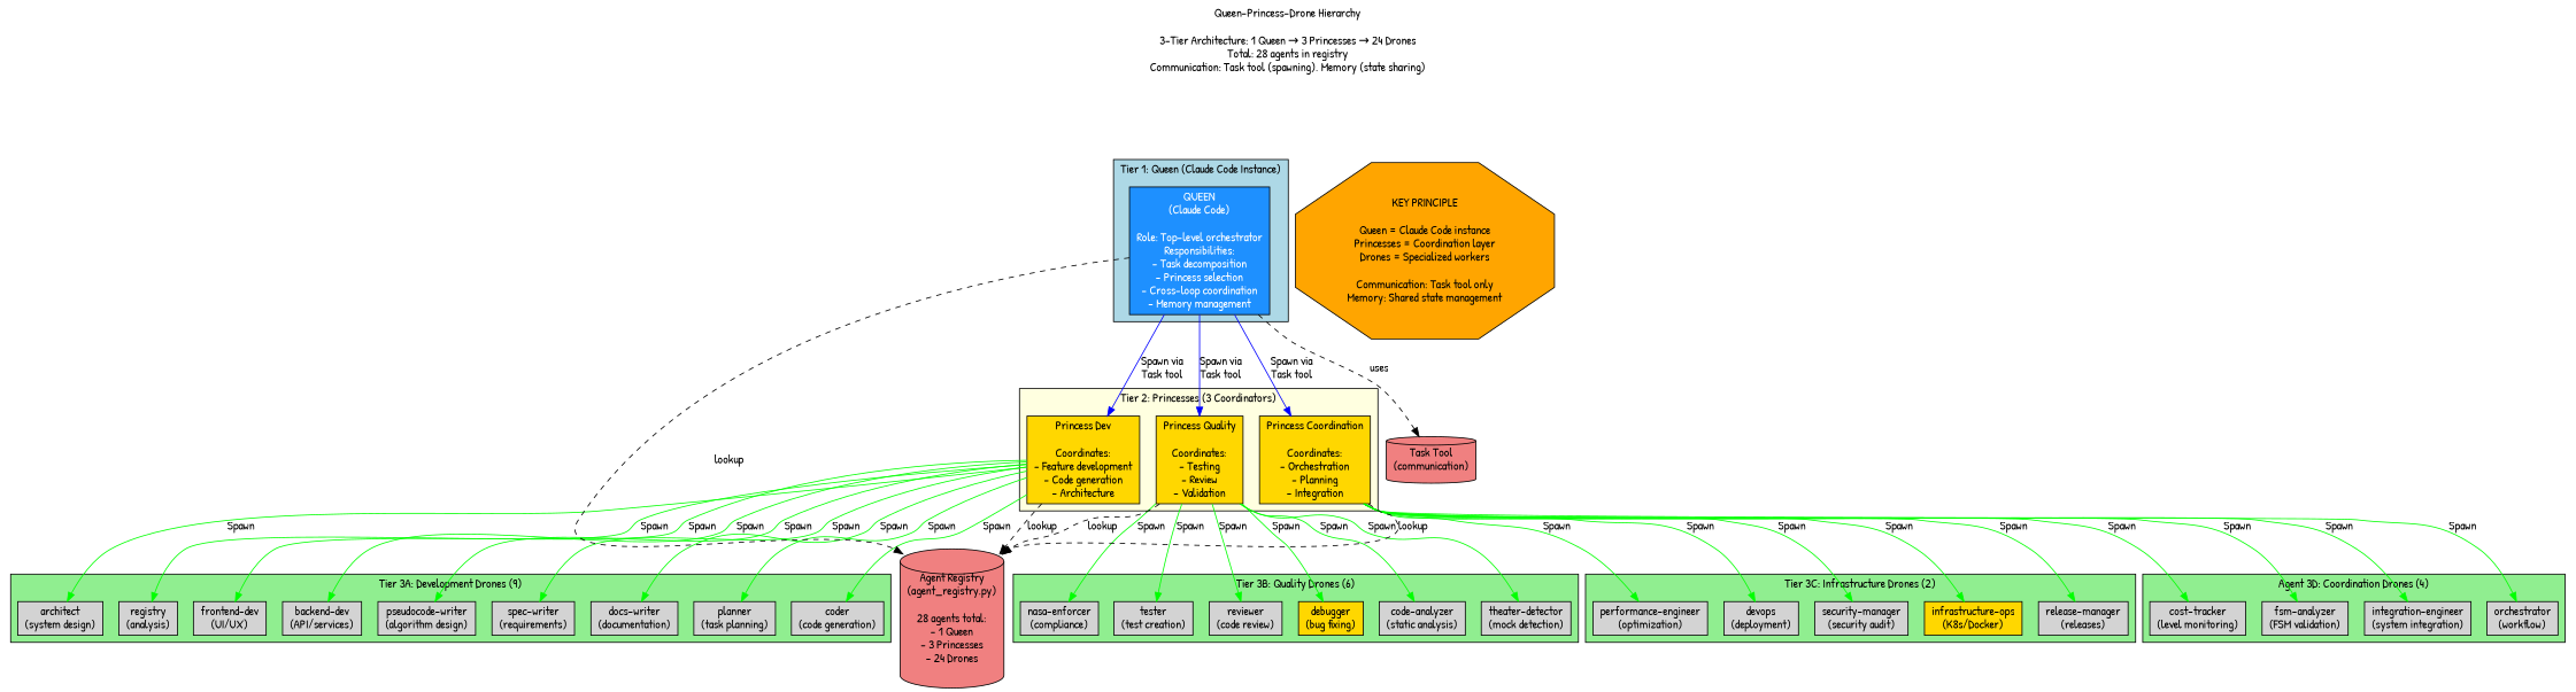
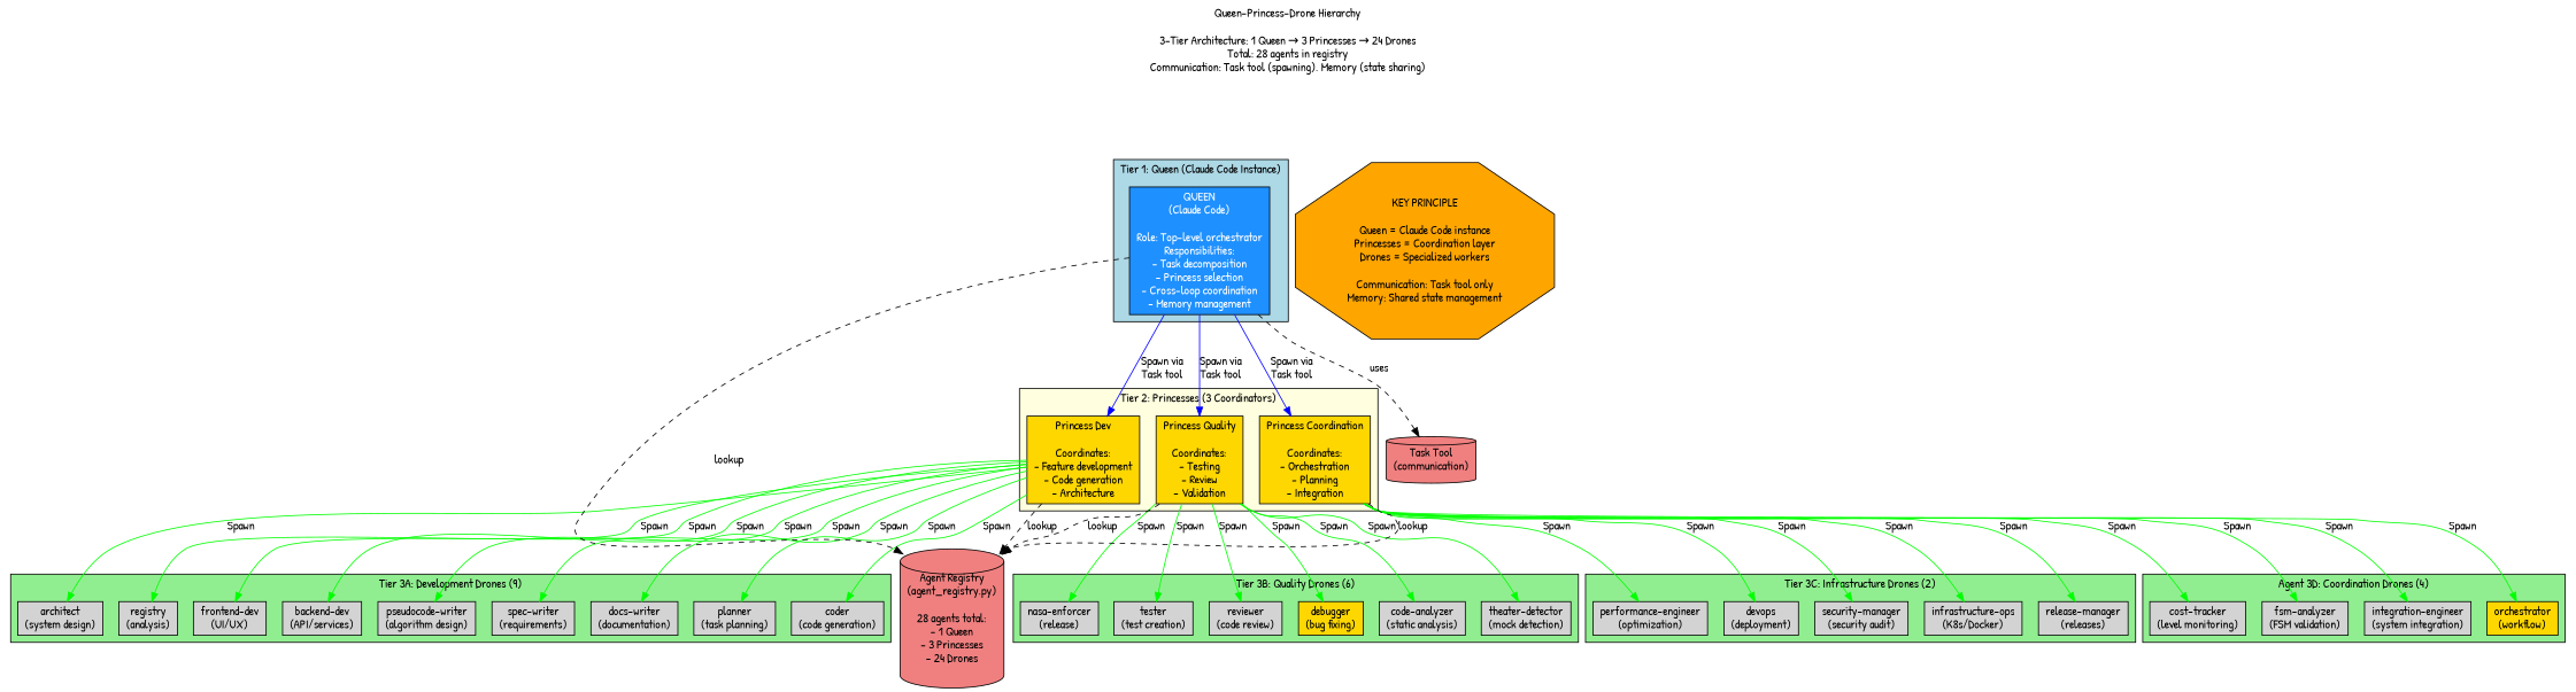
  digraph {
    compound=true
    fontname="Patrick Hand"
    fontsize=14
    label="Queen-Princess-Drone Hierarchy\n\n3-Tier Architecture: 1 Queen → 3 Princesses → 24 Drones\nTotal: 28 agents in registry\nCommunication: Task tool (spawning), Memory (state sharing)"
    labelloc=t
    rankdir=TB
    node [fontname="Patrick Hand" shape=box style=filled]
    edge [color=green fontname="Patrick Hand"]
    n1 [fillcolor=gold label="Princess Dev\n\nCoordinates:\n- Feature development\n- Code generation\n- Architecture"]
    n2 [fillcolor=gold label="Princess Quality\n\nCoordinates:\n- Testing\n- Review\n- Validation"]
    n3 [fillcolor=gold label="Princess Coordination\n\nCoordinates:\n- Orchestration\n- Planning\n- Integration"]
    n4 [fillcolor=dodgerblue fontcolor=white label="QUEEN\n(Claude Code)\n\nRole: Top-level orchestrator\nResponsibilities:\n- Task decomposition\n- Princess selection\n- Cross-loop coordination\n- Memory management"]
    n5 [label="coder\n(code generation)"]
    n6 [label="architect\n(system design)"]
    n7 [label="registry\n(analysis)"]
    n8 [label="frontend-dev\n(UI/UX)"]
    n9 [label="backend-dev\n(API/services)"]
    n10 [label="pseudocode-writer\n(algorithm design)"]
    n11 [label="spec-writer\n(requirements)"]
    n12 [label="docs-writer\n(documentation)"]
    n13 [label="planner\n(task planning)"]
    n14 [label="tester\n(test creation)"]
    n15 [label="reviewer\n(code review)"]
    n16 [fillcolor=gold label="debugger\n(bug fixing)"]
    n17 [label="code-analyzer\n(static analysis)"]
    n18 [label="theater-detector\n(mock detection)"]
-   n19 [label="nasa-enforcer\n(compliance)"]
+   n19 [label="nasa-enforcer\n(release)"]
    n20 [label="devops\n(deployment)"]
    n21 [label="security-manager\n(security audit)"]
-   n22 [label="infrastructure-ops\n(K8s/Docker)" fillcolor=gold]
+   n22 [label="infrastructure-ops\n(K8s/Docker)"]
    n23 [label="release-manager\n(releases)"]
    n24 [label="performance-engineer\n(optimization)"]
    n25 [label="integration-engineer\n(system integration)"]
-   n26 [label="orchestrator\n(workflow)"]
+   n26 [label="orchestrator\n(workflow)" fillcolor=gold]
    n27 [label="cost-tracker\n(level monitoring)"]
    n28 [label="fsm-analyzer\n(FSM validation)"]
    n29 [fillcolor=lightcoral label="Agent Registry\n(agent_registry.py)\n\n28 agents total:\n- 1 Queen\n- 3 Princesses\n- 24 Drones" shape=cylinder]
    n30 [fillcolor=lightcoral label="Task Tool\n(communication)" shape=cylinder]
    n31 [fillcolor=orange label="KEY PRINCIPLE\n\nQueen = Claude Code instance\nPrincesses = Coordination layer\nDrones = Specialized workers\n\nCommunication: Task tool only\nMemory: Shared state management" shape=octagon]
    subgraph cluster_1 {
      fillcolor=lightyellow
      label="Tier 2: Princesses (3 Coordinators)"
      style=filled
      n1
      n2
      n3
    }
    subgraph cluster_2 {
      fillcolor=lightblue
      label="Tier 1: Queen (Claude Code Instance)"
      style=filled
      n4
    }
    subgraph cluster_3 {
      fillcolor=lightgreen
      label="Tier 3A: Development Drones (9)"
      style=filled
      n5
      n6
      n7
      n8
      n9
      n10
      n11
      n12
      n13
    }
    subgraph cluster_4 {
      fillcolor=lightgreen
      label="Tier 3B: Quality Drones (6)"
      style=filled
      n14
      n15
      n16
      n17
      n18
      n19
    }
    subgraph cluster_5 {
      fillcolor=lightgreen
      label="Tier 3C: Infrastructure Drones (2)"
      style=filled
      n20
      n21
      n22
      n23
      n24
    }
    subgraph cluster_6 {
      fillcolor=lightgreen
      label="Agent 3D: Coordination Drones (4)"
      style=filled
      n25
      n26
      n27
      n28
    }
    n1 -> n5 [label=Spawn]
    n1 -> n6 [label=Spawn]
    n1 -> n7 [label=Spawn]
    n1 -> n8 [label=Spawn]
    n1 -> n9 [label=Spawn]
    n1 -> n10 [label=Spawn]
    n1 -> n11 [label=Spawn]
    n1 -> n12 [label=Spawn]
    n1 -> n13 [label=Spawn]
    n1 -> n29 [label=lookup style=dashed color=""]
    n2 -> n14 [label=Spawn]
    n2 -> n15 [label=Spawn]
    n2 -> n16 [label=Spawn]
    n2 -> n17 [label=Spawn]
    n2 -> n18 [label=Spawn]
    n2 -> n19 [label=Spawn]
    n2 -> n29 [label=lookup style=dashed color=""]
    n3 -> n20 [label=Spawn]
    n3 -> n21 [label=Spawn]
    n3 -> n22 [label=Spawn]
    n3 -> n23 [label=Spawn]
    n3 -> n24 [label=Spawn]
    n3 -> n25 [label=Spawn]
    n3 -> n26 [label=Spawn]
    n3 -> n27 [label=Spawn]
    n3 -> n28 [label=Spawn]
    n3 -> n29 [label=lookup style=dashed color=""]
    n4 -> n1 [color=blue label="Spawn via\nTask tool"]
    n4 -> n2 [color=blue label="Spawn via\nTask tool"]
    n4 -> n3 [color=blue label="Spawn via\nTask tool"]
    n4 -> n29 [label=lookup style=dashed color=""]
    n4 -> n30 [label=uses style=dashed color=""]
  }
